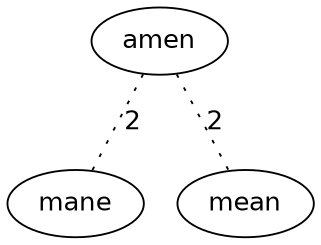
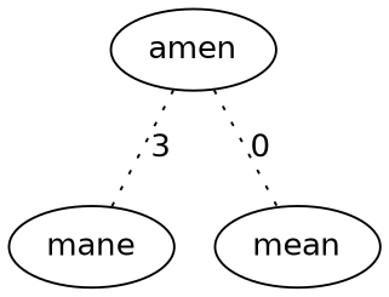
  graph {
    fontname="DejaVu Sans"
    node [fontname="DejaVu Sans"]
    edge [fontname="DejaVu Sans" style=dotted]
    amen
    mane
    mean
-   amen -- mane [label=2]
-   amen -- mean [label=2]
+   amen -- mane [label=3]
+   amen -- mean [label=0]
  }
